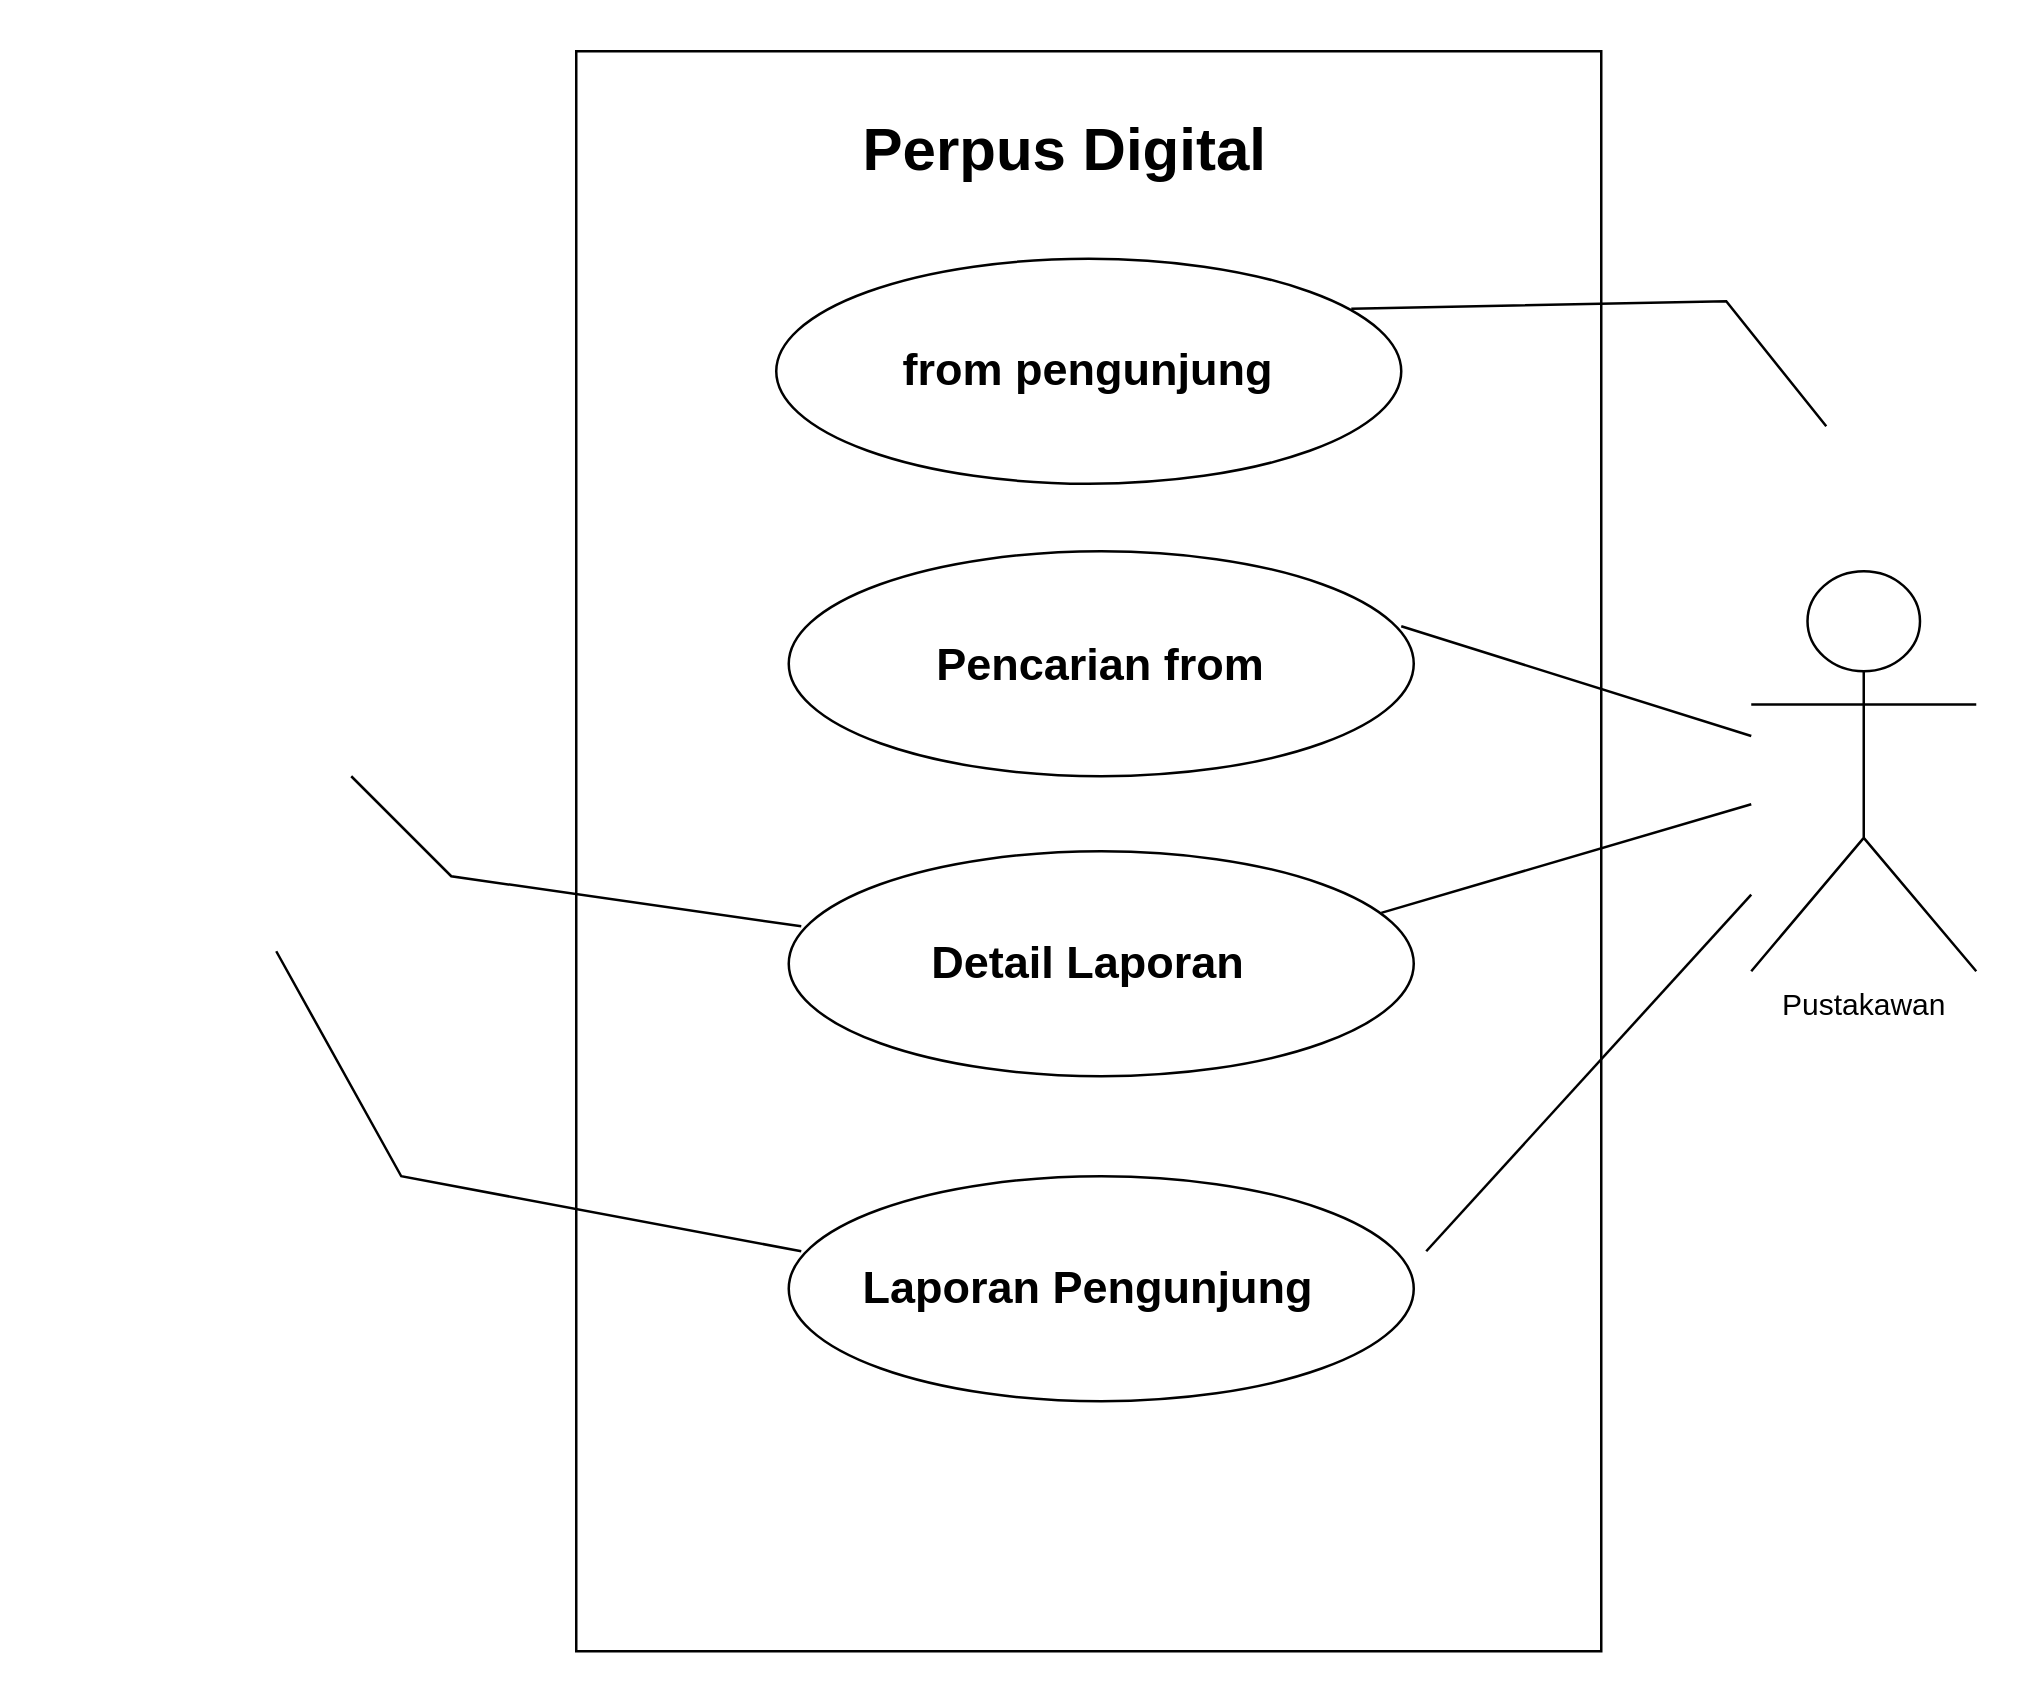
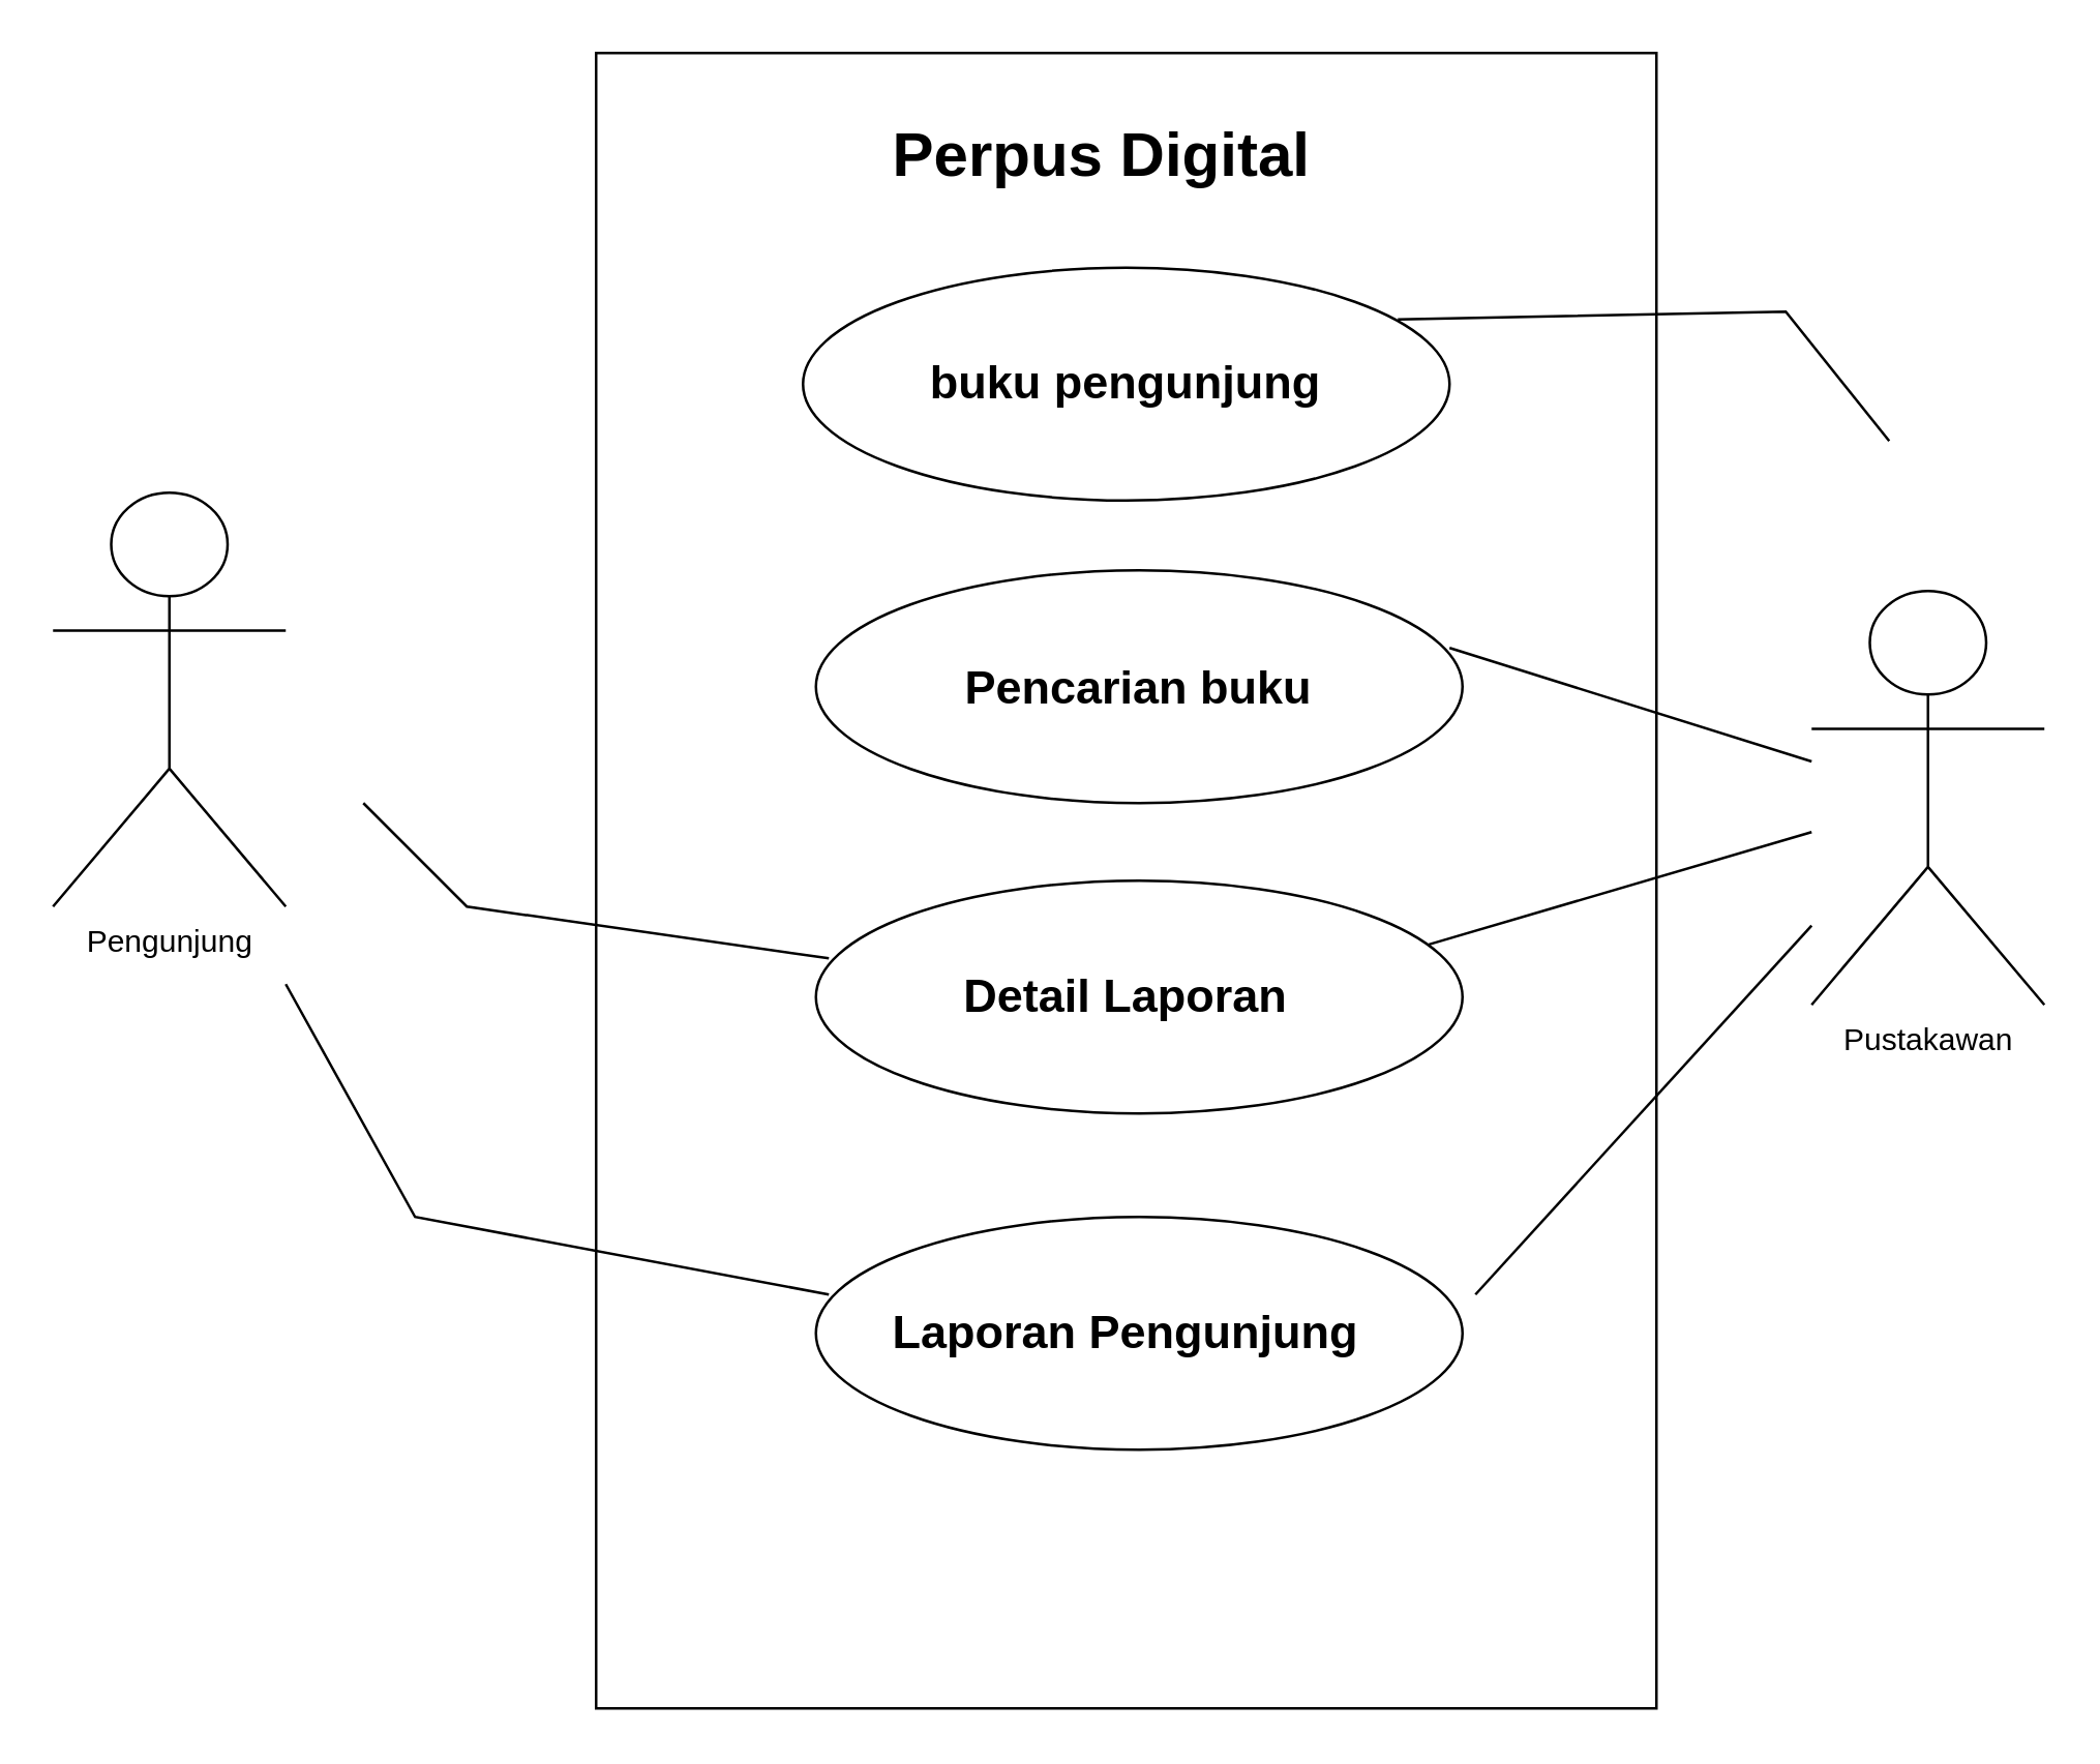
  <mxCell id="0" />
  <mxCell id="1" parent="0" />
  <mxCell id="2" value="" style="rounded=0;whiteSpace=wrap;html=1;" vertex="1" parent="1"><mxGeometry x="230" y="20" width="410" height="640" as="geometry" /></mxCell>
  <mxCell id="3" value="" style="ellipse;whiteSpace=wrap;html=1;" vertex="1" parent="1"><mxGeometry x="310" y="103" width="250" height="90" as="geometry" /></mxCell>
  <mxCell id="4" value="" style="ellipse;whiteSpace=wrap;html=1;" vertex="1" parent="1"><mxGeometry x="315" y="220" width="250" height="90" as="geometry" /></mxCell>
  <mxCell id="5" value="" style="ellipse;whiteSpace=wrap;html=1;" vertex="1" parent="1"><mxGeometry x="315" y="340" width="250" height="90" as="geometry" /></mxCell>
  <mxCell id="6" value="" style="ellipse;whiteSpace=wrap;html=1;" vertex="1" parent="1"><mxGeometry x="315" y="470" width="250" height="90" as="geometry" /></mxCell>
  <mxCell id="7" value="&lt;h1&gt;Perpus Digital&lt;/h1&gt;&lt;div&gt;&lt;br&gt;&lt;/div&gt;" style="text;html=1;strokeColor=none;fillColor=none;spacing=5;spacingTop=-20;whiteSpace=wrap;overflow=hidden;rounded=0;" vertex="1" parent="1"><mxGeometry x="340" y="40" width="190" height="120" as="geometry" /></mxCell>
  <mxCell id="8" value="Pustakawan" style="shape=umlActor;verticalLabelPosition=bottom;verticalAlign=top;html=1;outlineConnect=0;" vertex="1" parent="1"><mxGeometry x="700" y="228" width="90" height="160" as="geometry" /></mxCell>
- <mxCell id="10" value="&lt;h2&gt;from pengunjung&lt;/h2&gt;" style="text;html=1;strokeColor=none;fillColor=none;align=center;verticalAlign=middle;whiteSpace=wrap;rounded=0;fontStyle=0;fontFamily=Helvetica;" vertex="1" parent="1"><mxGeometry x="205" y="133" width="460" height="30" as="geometry" /></mxCell>
- <mxCell id="11" value="&lt;h2&gt;Pencarian from&lt;/h2&gt;&lt;div&gt;&lt;br&gt;&lt;/div&gt;" style="text;html=1;strokeColor=none;fillColor=none;align=center;verticalAlign=middle;whiteSpace=wrap;rounded=0;fontStyle=0;fontFamily=Helvetica;" vertex="1" parent="1"><mxGeometry x="210" y="258" width="460" height="30" as="geometry" /></mxCell>
+ <mxCell id="9" value="Pengunjung" style="shape=umlActor;verticalLabelPosition=bottom;verticalAlign=top;html=1;outlineConnect=0;" vertex="1" parent="1"><mxGeometry x="20" y="190" width="90" height="160" as="geometry" /></mxCell>
+ <mxCell id="10" value="&lt;h2&gt;buku pengunjung&lt;/h2&gt;" style="text;html=1;strokeColor=none;fillColor=none;align=center;verticalAlign=middle;whiteSpace=wrap;rounded=0;fontStyle=0;fontFamily=Helvetica;" vertex="1" parent="1"><mxGeometry x="205" y="133" width="460" height="30" as="geometry" /></mxCell>
+ <mxCell id="11" value="&lt;h2&gt;Pencarian buku&lt;/h2&gt;&lt;div&gt;&lt;br&gt;&lt;/div&gt;" style="text;html=1;strokeColor=none;fillColor=none;align=center;verticalAlign=middle;whiteSpace=wrap;rounded=0;fontStyle=0;fontFamily=Helvetica;" vertex="1" parent="1"><mxGeometry x="210" y="258" width="460" height="30" as="geometry" /></mxCell>
  <mxCell id="12" value="&lt;h2&gt;Detail Laporan&lt;/h2&gt;" style="text;html=1;strokeColor=none;fillColor=none;align=center;verticalAlign=middle;whiteSpace=wrap;rounded=0;fontStyle=0;fontFamily=Helvetica;" vertex="1" parent="1"><mxGeometry x="205" y="370" width="460" height="30" as="geometry" /></mxCell>
  <mxCell id="13" value="&lt;h2&gt;Laporan Pengunjung&lt;/h2&gt;" style="text;html=1;strokeColor=none;fillColor=none;align=center;verticalAlign=middle;whiteSpace=wrap;rounded=0;fontStyle=0;fontFamily=Helvetica;" vertex="1" parent="1"><mxGeometry x="205" y="500" width="460" height="30" as="geometry" /></mxCell>
  <mxCell id="14" value="" style="endArrow=none;html=1;rounded=0;entryX=0.25;entryY=0;entryDx=0;entryDy=0;" edge="1" parent="1" target="12"><mxGeometry width="50" height="50" relative="1" as="geometry"><mxPoint x="140" y="310" as="sourcePoint" /><mxPoint x="500" y="280" as="targetPoint" /><Array as="points"><mxPoint x="180" y="350" /></Array></mxGeometry></mxCell>
  <mxCell id="15" value="" style="endArrow=none;html=1;rounded=0;" edge="1" parent="1" target="8"><mxGeometry width="50" height="50" relative="1" as="geometry"><mxPoint x="570" y="500" as="sourcePoint" /><mxPoint x="670" y="370" as="targetPoint" /></mxGeometry></mxCell>
  <mxCell id="16" value="" style="endArrow=none;html=1;rounded=0;exitX=0.948;exitY=0.274;exitDx=0;exitDy=0;exitPerimeter=0;" edge="1" parent="1" source="5" target="8"><mxGeometry width="50" height="50" relative="1" as="geometry"><mxPoint x="570" y="370" as="sourcePoint" /><mxPoint x="500" y="280" as="targetPoint" /></mxGeometry></mxCell>
  <mxCell id="17" value="" style="endArrow=none;html=1;rounded=0;" edge="1" parent="1" target="8"><mxGeometry width="50" height="50" relative="1" as="geometry"><mxPoint x="560" y="250" as="sourcePoint" /><mxPoint x="500" y="280" as="targetPoint" /></mxGeometry></mxCell>
  <mxCell id="18" value="" style="endArrow=none;html=1;rounded=0;exitX=0.75;exitY=0;exitDx=0;exitDy=0;" edge="1" parent="1"><mxGeometry width="50" height="50" relative="1" as="geometry"><mxPoint x="540" y="123" as="sourcePoint" /><mxPoint x="730" y="170" as="targetPoint" /><Array as="points"><mxPoint x="690" y="120" /></Array></mxGeometry></mxCell>
  <mxCell id="19" value="" style="endArrow=none;html=1;rounded=0;entryX=0.25;entryY=0;entryDx=0;entryDy=0;" edge="1" parent="1" target="13"><mxGeometry width="50" height="50" relative="1" as="geometry"><mxPoint x="110" y="380" as="sourcePoint" /><mxPoint x="500" y="280" as="targetPoint" /><Array as="points"><mxPoint x="160" y="470" /></Array></mxGeometry></mxCell>
